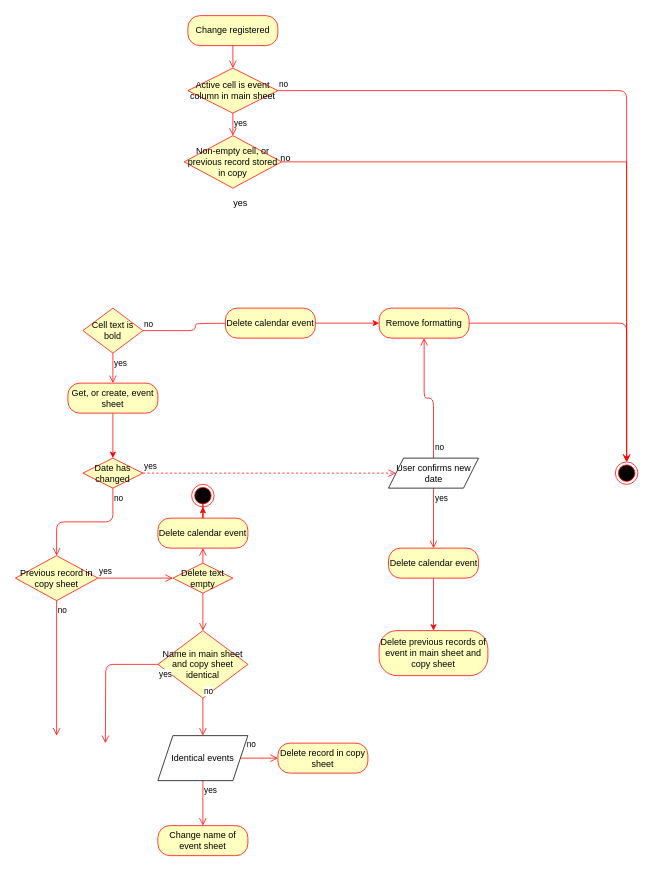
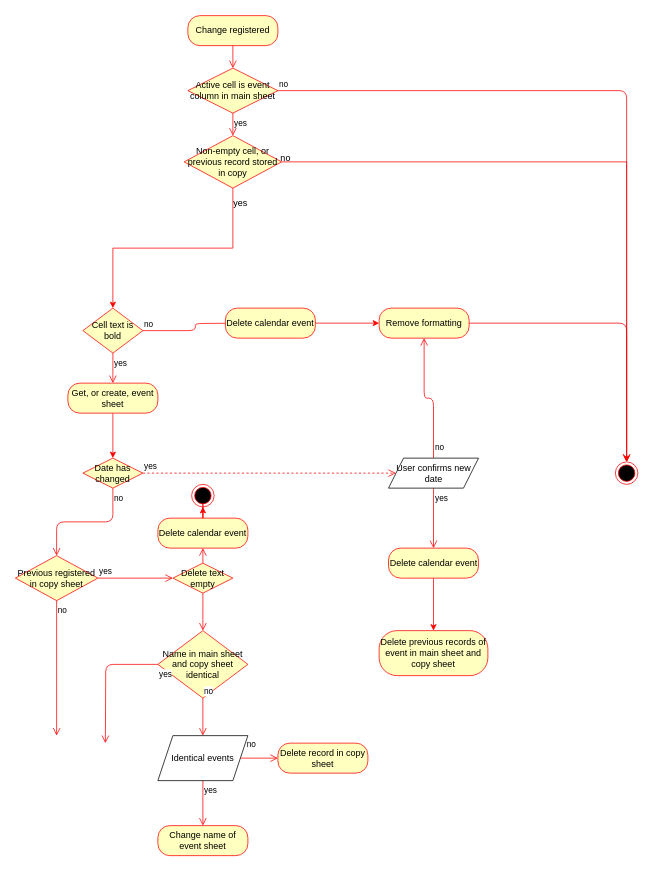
  <mxCell id="0" />
  <mxCell id="1" parent="0" />
  <mxCell id="2" value="&lt;p&gt;Active cell is event column in main sheet&lt;/p&gt;" style="rhombus;whiteSpace=wrap;html=1;fillColor=#ffffc0;strokeColor=#ff0000;align=center;" vertex="1" parent="1"><mxGeometry x="250" y="90" width="120" height="60" as="geometry" /></mxCell>
  <mxCell id="3" value="no" style="edgeStyle=orthogonalEdgeStyle;html=1;align=left;verticalAlign=bottom;endArrow=open;endSize=8;strokeColor=#ff0000;entryX=0.5;entryY=0;entryDx=0;entryDy=0;" edge="1" source="2" parent="1" target="7"><mxGeometry x="-1" relative="1" as="geometry"><mxPoint x="550" y="285" as="targetPoint" /></mxGeometry></mxCell>
  <mxCell id="4" value="yes" style="edgeStyle=orthogonalEdgeStyle;html=1;align=left;verticalAlign=top;endArrow=open;endSize=8;strokeColor=#ff0000;entryX=0.5;entryY=0;entryDx=0;entryDy=0;" edge="1" source="2" parent="1" target="22"><mxGeometry x="-1" relative="1" as="geometry"><mxPoint x="150" y="410" as="targetPoint" /></mxGeometry></mxCell>
  <mxCell id="5" value="Change registered" style="rounded=1;whiteSpace=wrap;html=1;arcSize=40;fontColor=#000000;fillColor=#ffffc0;strokeColor=#ff0000;" vertex="1" parent="1"><mxGeometry x="250" width="120" height="40" as="geometry" y="20" /></mxCell>
  <mxCell id="6" value="" style="edgeStyle=orthogonalEdgeStyle;html=1;verticalAlign=bottom;endArrow=open;endSize=8;strokeColor=#ff0000;entryX=0.5;entryY=0;entryDx=0;entryDy=0;" edge="1" source="5" parent="1" target="2"><mxGeometry relative="1" as="geometry"><mxPoint x="310" y="230" as="targetPoint" /></mxGeometry></mxCell>
  <mxCell id="7" value="" style="ellipse;html=1;shape=endState;fillColor=#000000;strokeColor=#ff0000;" vertex="1" parent="1"><mxGeometry x="820" y="615" width="30" height="30" as="geometry" /></mxCell>
  <mxCell id="8" value="Cell text is bold" style="rhombus;whiteSpace=wrap;html=1;fillColor=#ffffc0;strokeColor=#ff0000;" vertex="1" parent="1"><mxGeometry x="110" y="410" width="80" height="60" as="geometry" /></mxCell>
  <mxCell id="9" value="no" style="edgeStyle=orthogonalEdgeStyle;html=1;align=left;verticalAlign=bottom;endArrow=open;endSize=8;strokeColor=#ff0000;" edge="1" source="8" parent="1"><mxGeometry x="-1" relative="1" as="geometry"><mxPoint x="330" y="430" as="targetPoint" /></mxGeometry></mxCell>
  <mxCell id="10" value="yes" style="edgeStyle=orthogonalEdgeStyle;html=1;align=left;verticalAlign=top;endArrow=open;endSize=8;strokeColor=#ff0000;" edge="1" source="8" parent="1"><mxGeometry x="-1" relative="1" as="geometry"><mxPoint x="150" y="510" as="targetPoint" /></mxGeometry></mxCell>
  <mxCell id="11" value="Date has changed" style="rhombus;whiteSpace=wrap;html=1;fillColor=#ffffc0;strokeColor=#ff0000;" vertex="1" parent="1"><mxGeometry x="110" y="610" width="80" height="40" as="geometry" /></mxCell>
  <mxCell id="12" value="yes" style="edgeStyle=orthogonalEdgeStyle;html=1;align=left;verticalAlign=bottom;endArrow=open;endSize=8;strokeColor=#ff0000;entryX=0;entryY=0.5;entryDx=0;entryDy=0;dashed=1;" edge="1" source="11" parent="1" target="27"><mxGeometry x="-1" relative="1" as="geometry"><mxPoint x="290" y="630" as="targetPoint" /></mxGeometry></mxCell>
  <mxCell id="13" value="no" style="edgeStyle=orthogonalEdgeStyle;html=1;align=left;verticalAlign=top;endArrow=open;endSize=8;strokeColor=#ff0000;" edge="1" source="11" parent="1" target="31"><mxGeometry x="-1" relative="1" as="geometry"><mxPoint x="150" y="710" as="targetPoint" /></mxGeometry></mxCell>
  <mxCell id="14" value="no" style="edgeStyle=orthogonalEdgeStyle;html=1;align=left;verticalAlign=bottom;endArrow=open;endSize=8;strokeColor=#FF0000;entryX=0.5;entryY=1;entryDx=0;entryDy=0;exitX=0.5;exitY=0;exitDx=0;exitDy=0;" edge="1" source="27" parent="1" target="16"><mxGeometry x="-0.944" relative="1" as="geometry"><mxPoint x="560" y="550" as="targetPoint" /><mxPoint x="400" y="630" as="sourcePoint" /><mxPoint as="offset" /></mxGeometry></mxCell>
  <mxCell id="15" value="yes" style="edgeStyle=orthogonalEdgeStyle;html=1;align=left;verticalAlign=top;endArrow=open;endSize=8;fillColor=#f8cecc;gradientColor=#ea6b66;strokeColor=#FF0000;entryX=0.5;entryY=0;entryDx=0;entryDy=0;exitX=0.5;exitY=1;exitDx=0;exitDy=0;" edge="1" source="27" parent="1" target="29"><mxGeometry x="-1" relative="1" as="geometry"><mxPoint x="487.5" y="730" as="targetPoint" /><mxPoint x="457.5" y="700" as="sourcePoint" /><Array as="points" /><mxPoint as="offset" /></mxGeometry></mxCell>
  <mxCell id="16" value="Remove formatting" style="rounded=1;whiteSpace=wrap;html=1;arcSize=40;fontColor=#000000;fillColor=#ffffc0;strokeColor=#ff0000;" vertex="1" parent="1"><mxGeometry x="505" y="410" width="120" height="40" as="geometry" /></mxCell>
  <mxCell id="17" value="" style="edgeStyle=orthogonalEdgeStyle;html=1;verticalAlign=bottom;endArrow=open;endSize=8;strokeColor=#ff0000;" edge="1" source="16" parent="1" target="7"><mxGeometry relative="1" as="geometry"><mxPoint x="560" y="610" as="targetPoint" /></mxGeometry></mxCell>
  <mxCell id="18" style="edgeStyle=orthogonalEdgeStyle;rounded=0;orthogonalLoop=1;jettySize=auto;html=1;strokeColor=#FF0000;entryX=0;entryY=0.5;entryDx=0;entryDy=0;" edge="1" parent="1" source="19" target="16"><mxGeometry relative="1" as="geometry"><mxPoint x="460" y="430" as="targetPoint" /></mxGeometry></mxCell>
  <mxCell id="19" value="Delete calendar event" style="rounded=1;whiteSpace=wrap;html=1;arcSize=40;fontColor=#000000;fillColor=#ffffc0;strokeColor=#ff0000;" vertex="1" parent="1"><mxGeometry x="300" y="410" width="120" height="40" as="geometry" /></mxCell>
  <mxCell id="20" style="edgeStyle=orthogonalEdgeStyle;rounded=0;orthogonalLoop=1;jettySize=auto;html=1;exitX=1;exitY=0.5;exitDx=0;exitDy=0;strokeColor=#FF0000;entryX=0.5;entryY=0;entryDx=0;entryDy=0;" edge="1" parent="1" source="22" target="7"><mxGeometry relative="1" as="geometry"><mxPoint x="550" y="215" as="targetPoint" /></mxGeometry></mxCell>
+ <mxCell id="21" style="edgeStyle=orthogonalEdgeStyle;rounded=0;orthogonalLoop=1;jettySize=auto;html=1;exitX=0.5;exitY=1;exitDx=0;exitDy=0;entryX=0.5;entryY=0;entryDx=0;entryDy=0;strokeColor=#FF0000;" edge="1" parent="1" source="22" target="8"><mxGeometry relative="1" as="geometry" /></mxCell>
  <mxCell id="22" value="&lt;p&gt;Non-empty cell, or previous record stored in copy&lt;/p&gt;" style="rhombus;whiteSpace=wrap;html=1;fillColor=#ffffc0;strokeColor=#ff0000;align=center;" vertex="1" parent="1"><mxGeometry x="245" y="180" width="130" height="70" as="geometry" /></mxCell>
  <mxCell id="23" value="yes" style="text;html=1;align=center;verticalAlign=middle;resizable=0;points=[];autosize=1;" vertex="1" parent="1"><mxGeometry x="305" y="260" width="30" height="20" as="geometry" /></mxCell>
  <mxCell id="24" value="no" style="text;html=1;align=center;verticalAlign=middle;resizable=0;points=[];autosize=1;" vertex="1" parent="1"><mxGeometry x="365" y="200" width="30" height="20" as="geometry" /></mxCell>
  <mxCell id="25" style="edgeStyle=orthogonalEdgeStyle;rounded=0;orthogonalLoop=1;jettySize=auto;html=1;entryX=0.5;entryY=0;entryDx=0;entryDy=0;strokeColor=#FF0000;" edge="1" parent="1" source="26" target="11"><mxGeometry relative="1" as="geometry" /></mxCell>
  <mxCell id="26" value="Get, or create, event sheet" style="rounded=1;whiteSpace=wrap;html=1;arcSize=40;fontColor=#000000;fillColor=#ffffc0;strokeColor=#ff0000;" vertex="1" parent="1"><mxGeometry x="90" y="510" width="120" height="40" as="geometry" /></mxCell>
  <mxCell id="27" value="&lt;span&gt;User confirms new date&lt;/span&gt;" style="shape=parallelogram;perimeter=parallelogramPerimeter;whiteSpace=wrap;html=1;fixedSize=1;" vertex="1" parent="1"><mxGeometry x="517.5" y="610" width="120" height="40" as="geometry" /></mxCell>
  <mxCell id="28" style="edgeStyle=orthogonalEdgeStyle;rounded=0;orthogonalLoop=1;jettySize=auto;html=1;strokeColor=#FF0000;entryX=0.5;entryY=0;entryDx=0;entryDy=0;" edge="1" parent="1" source="29" target="30"><mxGeometry relative="1" as="geometry"><mxPoint x="457.5" y="850" as="targetPoint" /></mxGeometry></mxCell>
  <mxCell id="29" value="Delete calendar event" style="rounded=1;whiteSpace=wrap;html=1;arcSize=40;fontColor=#000000;fillColor=#ffffc0;strokeColor=#ff0000;" vertex="1" parent="1"><mxGeometry x="517.5" y="730" width="120" height="40" as="geometry" /></mxCell>
  <mxCell id="30" value="Delete previous records of event in main sheet and copy sheet" style="rounded=1;whiteSpace=wrap;html=1;arcSize=40;fontColor=#000000;fillColor=#ffffc0;strokeColor=#ff0000;" vertex="1" parent="1"><mxGeometry x="505" y="840" width="145" height="60" as="geometry" /></mxCell>
- <mxCell id="31" value="Previous record in copy sheet" style="rhombus;whiteSpace=wrap;html=1;fillColor=#ffffc0;strokeColor=#ff0000;" vertex="1" parent="1"><mxGeometry x="20" y="740" width="110" height="60" as="geometry" /></mxCell>
+ <mxCell id="31" value="Previous registered in copy sheet" style="rhombus;whiteSpace=wrap;html=1;fillColor=#ffffc0;strokeColor=#ff0000;" vertex="1" parent="1"><mxGeometry x="20" y="740" width="110" height="60" as="geometry" /></mxCell>
  <mxCell id="32" value="no" style="edgeStyle=orthogonalEdgeStyle;html=1;align=left;verticalAlign=top;endArrow=open;endSize=8;strokeColor=#ff0000;" edge="1" source="31" parent="1"><mxGeometry x="-1" relative="1" as="geometry"><mxPoint x="75" y="980" as="targetPoint" /><Array as="points"><mxPoint x="75" y="900" /></Array></mxGeometry></mxCell>
  <mxCell id="33" value="no" style="edgeStyle=orthogonalEdgeStyle;html=1;align=left;verticalAlign=bottom;endArrow=open;endSize=8;strokeColor=#ff0000;" edge="1" source="35" parent="1"><mxGeometry x="-1" relative="1" as="geometry"><mxPoint x="270" y="840" as="targetPoint" /></mxGeometry></mxCell>
  <mxCell id="34" value="yes" style="edgeStyle=orthogonalEdgeStyle;html=1;align=left;verticalAlign=top;endArrow=open;endSize=8;strokeColor=#ff0000;" edge="1" source="35" parent="1" target="38"><mxGeometry x="-1" relative="1" as="geometry"><mxPoint x="270" y="710" as="targetPoint" /></mxGeometry></mxCell>
  <mxCell id="35" value="Delete text empty" style="rhombus;whiteSpace=wrap;html=1;fillColor=#ffffc0;strokeColor=#ff0000;" vertex="1" parent="1"><mxGeometry x="230" y="750" width="80" height="40" as="geometry" /></mxCell>
  <mxCell id="36" value="yes" style="edgeStyle=orthogonalEdgeStyle;html=1;align=left;verticalAlign=bottom;endArrow=open;endSize=8;strokeColor=#ff0000;" edge="1" parent="1" source="31" target="35"><mxGeometry x="-1" relative="1" as="geometry"><mxPoint x="280" y="740" as="targetPoint" /><mxPoint x="130" y="740" as="sourcePoint" /></mxGeometry></mxCell>
  <mxCell id="37" style="edgeStyle=orthogonalEdgeStyle;rounded=0;orthogonalLoop=1;jettySize=auto;html=1;strokeColor=#FF0000;" edge="1" parent="1" source="38" target="39"><mxGeometry relative="1" as="geometry"><mxPoint x="270" y="670" as="targetPoint" /></mxGeometry></mxCell>
  <mxCell id="38" value="Delete calendar event" style="rounded=1;whiteSpace=wrap;html=1;arcSize=40;fontColor=#000000;fillColor=#ffffc0;strokeColor=#ff0000;" vertex="1" parent="1"><mxGeometry x="210" y="690" width="120" height="40" as="geometry" /></mxCell>
  <mxCell id="39" value="" style="ellipse;html=1;shape=endState;fillColor=#000000;strokeColor=#ff0000;" vertex="1" parent="1"><mxGeometry x="255" y="645" width="30" height="30" as="geometry" /></mxCell>
  <mxCell id="40" value="Name in main sheet and copy sheet identical" style="rhombus;whiteSpace=wrap;html=1;fillColor=#ffffc0;strokeColor=#ff0000;" vertex="1" parent="1"><mxGeometry x="210" y="840" width="120" height="90" as="geometry" /></mxCell>
  <mxCell id="41" value="no" style="edgeStyle=orthogonalEdgeStyle;html=1;align=left;verticalAlign=bottom;endArrow=open;endSize=8;strokeColor=#ff0000;" edge="1" source="40" parent="1" target="45"><mxGeometry x="-1" relative="1" as="geometry"><mxPoint x="380" y="885" as="targetPoint" /></mxGeometry></mxCell>
  <mxCell id="42" value="yes" style="edgeStyle=orthogonalEdgeStyle;html=1;align=left;verticalAlign=top;endArrow=open;endSize=8;strokeColor=#ff0000;" edge="1" source="40" parent="1"><mxGeometry x="-1" relative="1" as="geometry"><mxPoint x="140" y="990" as="targetPoint" /></mxGeometry></mxCell>
  <mxCell id="43" value="no" style="edgeStyle=orthogonalEdgeStyle;html=1;align=left;verticalAlign=bottom;endArrow=open;endSize=8;strokeColor=#ff0000;" edge="1" source="45" parent="1" target="46"><mxGeometry x="-0.714" y="10" relative="1" as="geometry"><mxPoint x="430" y="1010" as="targetPoint" /><mxPoint x="430" y="1010" as="sourcePoint" /><mxPoint as="offset" /></mxGeometry></mxCell>
  <mxCell id="44" value="yes" style="edgeStyle=orthogonalEdgeStyle;html=1;align=left;verticalAlign=top;endArrow=open;endSize=8;strokeColor=#ff0000;" edge="1" source="45" parent="1" target="47"><mxGeometry x="-1" relative="1" as="geometry"><mxPoint x="270" y="1120" as="targetPoint" /><mxPoint x="390" y="1030" as="sourcePoint" /></mxGeometry></mxCell>
  <mxCell id="45" value="Identical events" style="shape=parallelogram;perimeter=parallelogramPerimeter;whiteSpace=wrap;html=1;fixedSize=1;" vertex="1" parent="1"><mxGeometry x="210" y="980" width="120" height="60" as="geometry" /></mxCell>
  <mxCell id="46" value="Delete record in copy sheet" style="rounded=1;whiteSpace=wrap;html=1;arcSize=40;fontColor=#000000;fillColor=#ffffc0;strokeColor=#ff0000;" vertex="1" parent="1"><mxGeometry x="370" y="990" width="120" height="40" as="geometry" /></mxCell>
  <mxCell id="47" value="Change name of event sheet" style="rounded=1;whiteSpace=wrap;html=1;arcSize=40;fontColor=#000000;fillColor=#ffffc0;strokeColor=#ff0000;" vertex="1" parent="1"><mxGeometry x="210" y="1100" width="120" height="40" as="geometry" /></mxCell>
